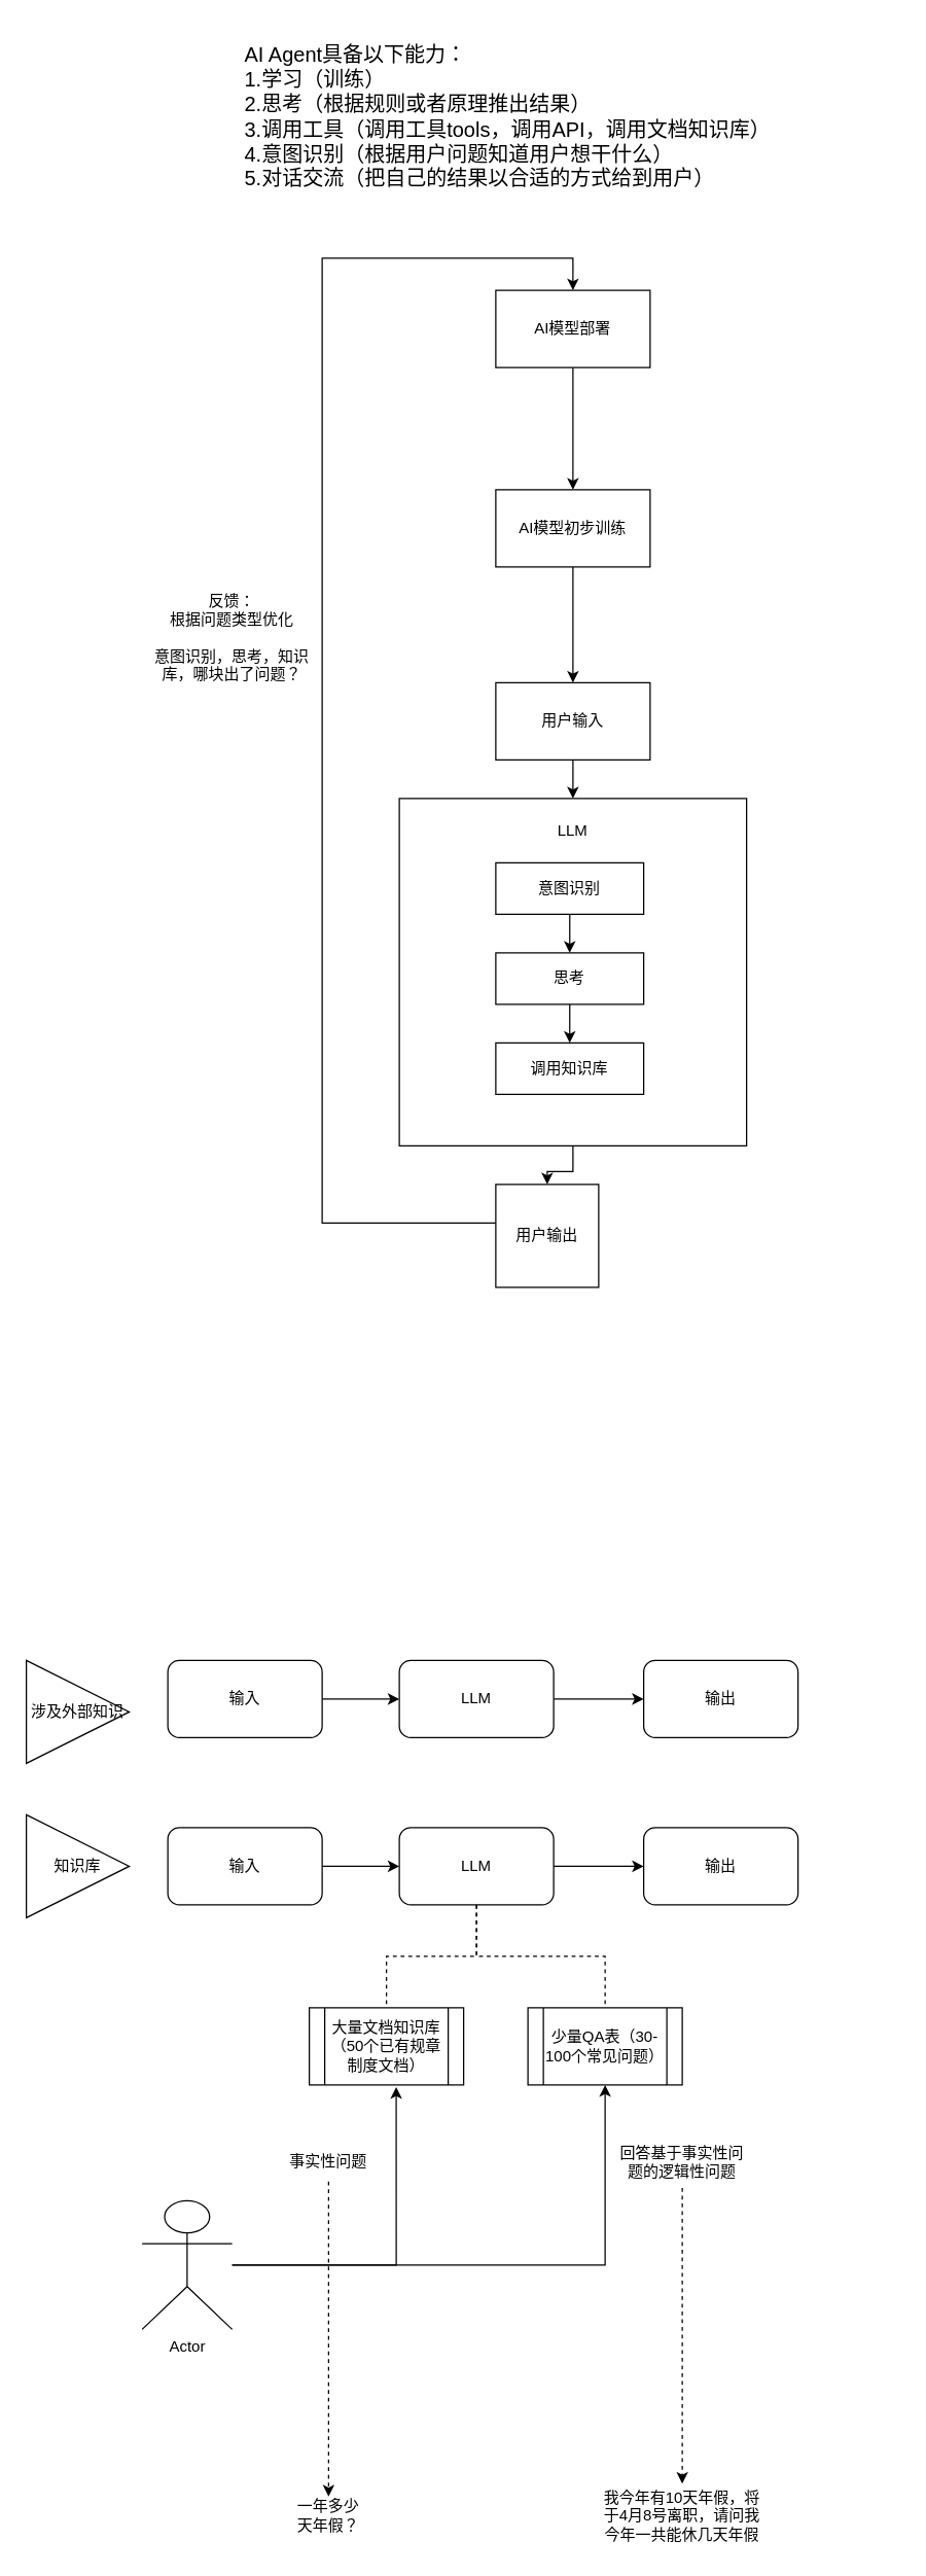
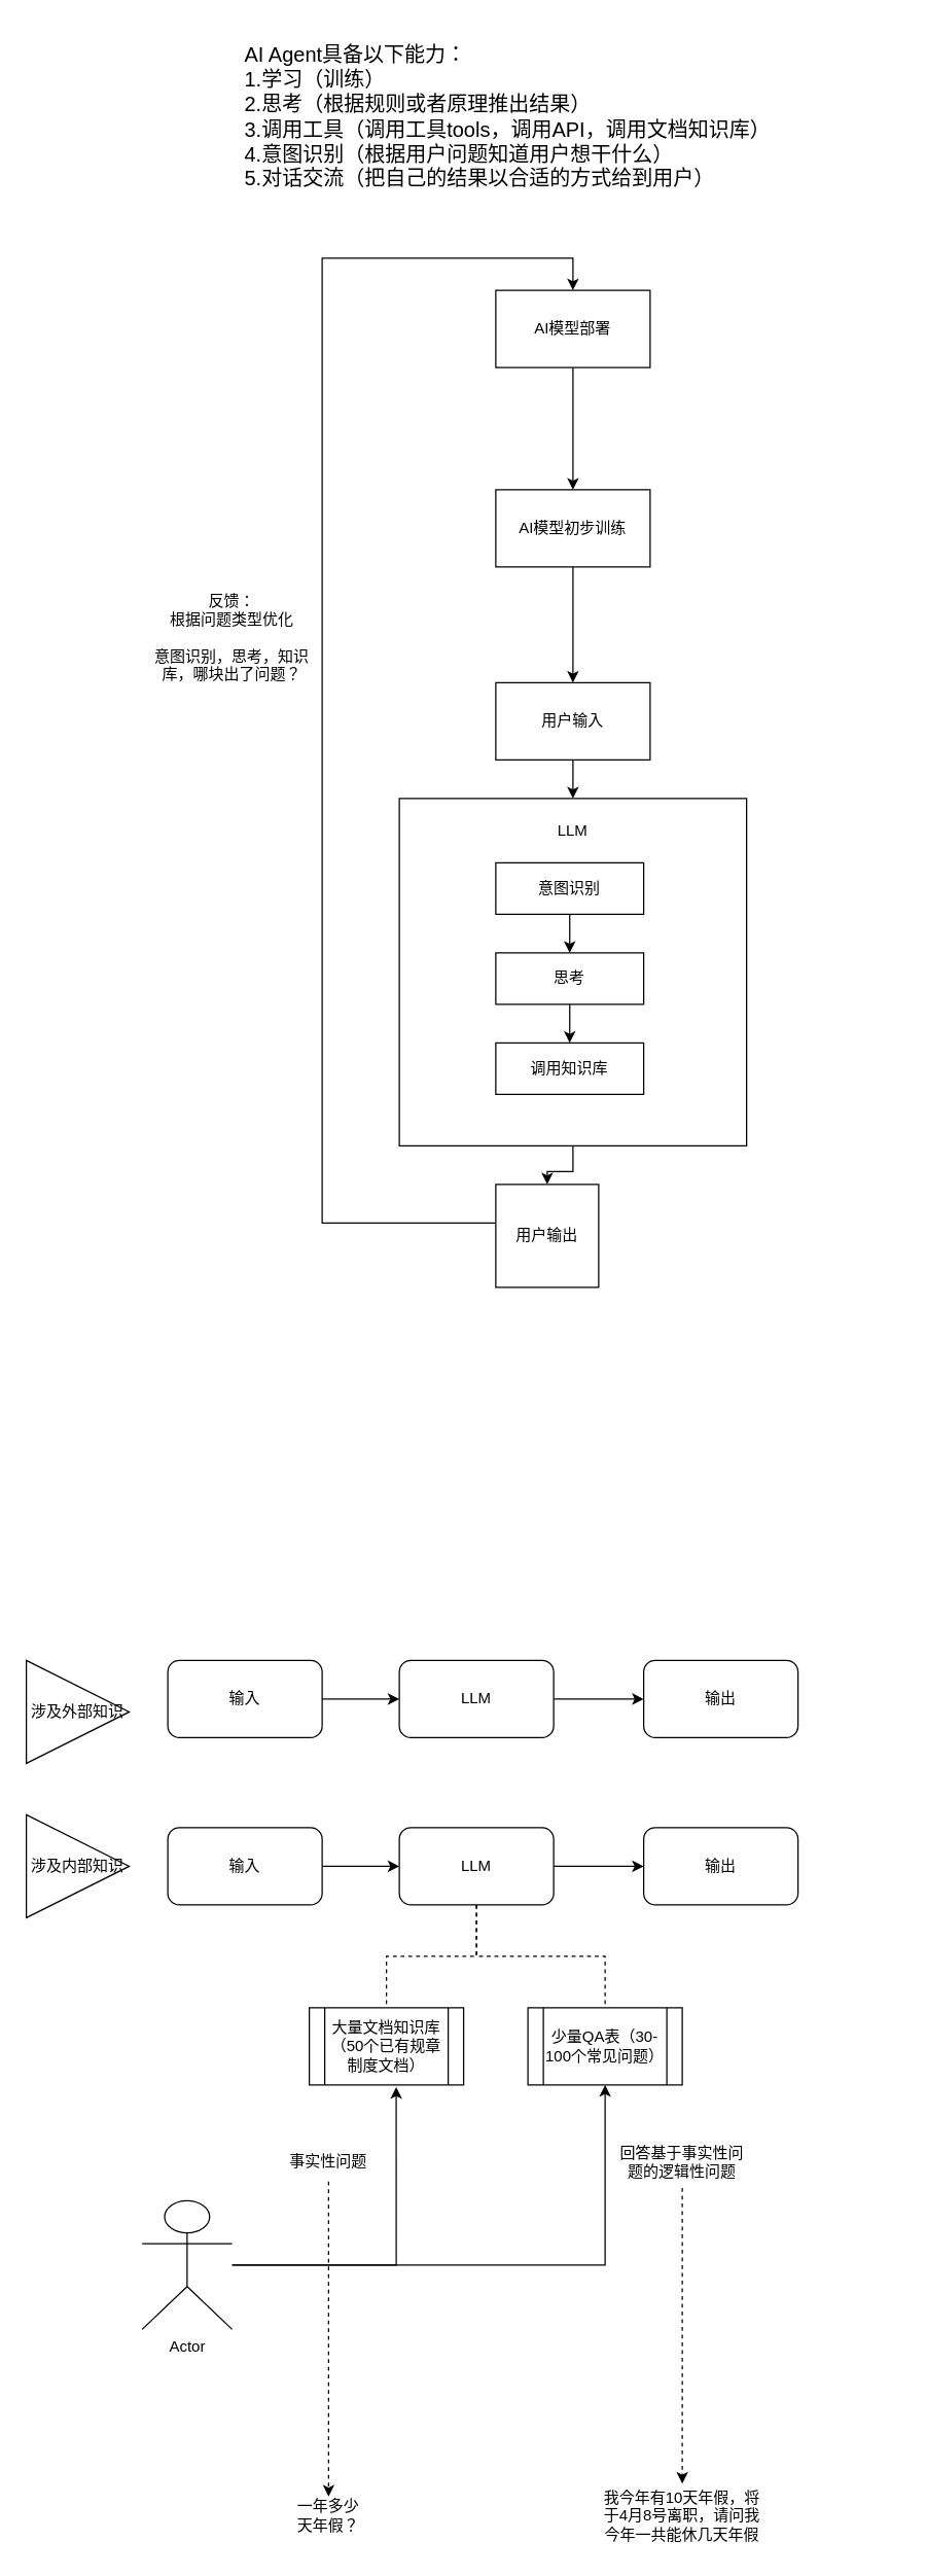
  <mxCell id="0" />
  <mxCell id="1" parent="0" />
  <mxCell id="2" style="edgeStyle=orthogonalEdgeStyle;rounded=0;orthogonalLoop=1;jettySize=auto;html=1;" edge="1" parent="1" source="3" target="41"><mxGeometry relative="1" as="geometry" /></mxCell>
  <mxCell id="3" value="" style="rounded=0;whiteSpace=wrap;html=1;" vertex="1" parent="1"><mxGeometry x="310" y="620" width="270" height="270" as="geometry" /></mxCell>
  <mxCell id="4" style="edgeStyle=orthogonalEdgeStyle;rounded=0;orthogonalLoop=1;jettySize=auto;html=1;entryX=0;entryY=0.5;entryDx=0;entryDy=0;" edge="1" parent="1" source="5" target="7"><mxGeometry relative="1" as="geometry" /></mxCell>
  <mxCell id="5" value="输入" style="rounded=1;whiteSpace=wrap;html=1;" vertex="1" parent="1"><mxGeometry x="130" y="1290" width="120" height="60" as="geometry" /></mxCell>
  <mxCell id="6" style="edgeStyle=orthogonalEdgeStyle;rounded=0;orthogonalLoop=1;jettySize=auto;html=1;" edge="1" parent="1" source="7" target="8"><mxGeometry relative="1" as="geometry" /></mxCell>
  <mxCell id="7" value="LLM" style="rounded=1;whiteSpace=wrap;html=1;" vertex="1" parent="1"><mxGeometry x="310" y="1290" width="120" height="60" as="geometry" /></mxCell>
  <mxCell id="8" value="输出" style="rounded=1;whiteSpace=wrap;html=1;" vertex="1" parent="1"><mxGeometry x="500" y="1290" width="120" height="60" as="geometry" /></mxCell>
  <mxCell id="9" style="edgeStyle=orthogonalEdgeStyle;rounded=0;orthogonalLoop=1;jettySize=auto;html=1;entryX=0;entryY=0.5;entryDx=0;entryDy=0;" edge="1" parent="1" source="10" target="14"><mxGeometry relative="1" as="geometry" /></mxCell>
  <mxCell id="10" value="输入" style="rounded=1;whiteSpace=wrap;html=1;" vertex="1" parent="1"><mxGeometry x="130" y="1420" width="120" height="60" as="geometry" /></mxCell>
  <mxCell id="11" style="edgeStyle=orthogonalEdgeStyle;rounded=0;orthogonalLoop=1;jettySize=auto;html=1;" edge="1" parent="1" source="14" target="15"><mxGeometry relative="1" as="geometry" /></mxCell>
  <mxCell id="12" style="edgeStyle=orthogonalEdgeStyle;rounded=0;orthogonalLoop=1;jettySize=auto;html=1;entryX=0.5;entryY=0;entryDx=0;entryDy=0;dashed=1;endArrow=none;startFill=0;" edge="1" parent="1" source="14" target="16"><mxGeometry relative="1" as="geometry" /></mxCell>
  <mxCell id="13" style="edgeStyle=orthogonalEdgeStyle;rounded=0;orthogonalLoop=1;jettySize=auto;html=1;dashed=1;endArrow=none;startFill=0;" edge="1" parent="1" source="14" target="17"><mxGeometry relative="1" as="geometry" /></mxCell>
  <mxCell id="14" value="LLM" style="rounded=1;whiteSpace=wrap;html=1;" vertex="1" parent="1"><mxGeometry x="310" y="1420" width="120" height="60" as="geometry" /></mxCell>
  <mxCell id="15" value="输出" style="rounded=1;whiteSpace=wrap;html=1;" vertex="1" parent="1"><mxGeometry x="500" y="1420" width="120" height="60" as="geometry" /></mxCell>
  <mxCell id="16" value="大量文档知识库（50个已有规章制度文档）" style="shape=process;whiteSpace=wrap;html=1;backgroundOutline=1;" vertex="1" parent="1"><mxGeometry x="240" y="1560" width="120" height="60" as="geometry" /></mxCell>
  <mxCell id="17" value="少量QA表（30-100个常见问题）" style="shape=process;whiteSpace=wrap;html=1;backgroundOutline=1;" vertex="1" parent="1"><mxGeometry x="410" y="1560" width="120" height="60" as="geometry" /></mxCell>
  <mxCell id="18" style="edgeStyle=orthogonalEdgeStyle;rounded=0;orthogonalLoop=1;jettySize=auto;html=1;entryX=0.5;entryY=1;entryDx=0;entryDy=0;" edge="1" parent="1" source="19" target="17"><mxGeometry relative="1" as="geometry" /></mxCell>
  <mxCell id="19" value="Actor" style="shape=umlActor;verticalLabelPosition=bottom;verticalAlign=top;html=1;outlineConnect=0;" vertex="1" parent="1"><mxGeometry x="110" y="1710" width="70" height="100" as="geometry" /></mxCell>
  <mxCell id="20" style="edgeStyle=orthogonalEdgeStyle;rounded=0;orthogonalLoop=1;jettySize=auto;html=1;entryX=0.563;entryY=1.027;entryDx=0;entryDy=0;entryPerimeter=0;" edge="1" parent="1" source="19" target="16"><mxGeometry relative="1" as="geometry" /></mxCell>
  <mxCell id="21" style="edgeStyle=orthogonalEdgeStyle;rounded=0;orthogonalLoop=1;jettySize=auto;html=1;dashed=1;" edge="1" parent="1" source="22" target="25"><mxGeometry relative="1" as="geometry" /></mxCell>
  <mxCell id="22" value="事实性问题" style="text;html=1;align=center;verticalAlign=middle;whiteSpace=wrap;rounded=0;" vertex="1" parent="1"><mxGeometry x="210" y="1665" width="90" height="30" as="geometry" /></mxCell>
  <mxCell id="23" style="edgeStyle=orthogonalEdgeStyle;rounded=0;orthogonalLoop=1;jettySize=auto;html=1;dashed=1;" edge="1" parent="1" source="24" target="26"><mxGeometry relative="1" as="geometry" /></mxCell>
  <mxCell id="24" value="回答基于事实性问题的逻辑性问题" style="text;html=1;align=center;verticalAlign=middle;whiteSpace=wrap;rounded=0;" vertex="1" parent="1"><mxGeometry x="480" y="1660" width="100" height="40" as="geometry" /></mxCell>
  <mxCell id="25" value="一年多少天年假？" style="text;html=1;align=center;verticalAlign=middle;whiteSpace=wrap;rounded=0;" vertex="1" parent="1"><mxGeometry x="225" y="1940" width="60" height="30" as="geometry" /></mxCell>
  <mxCell id="26" value="我今年有10天年假，将于4月8号离职，请问我今年一共能休几天年假" style="text;html=1;align=center;verticalAlign=middle;whiteSpace=wrap;rounded=0;" vertex="1" parent="1"><mxGeometry x="465" y="1930" width="130" height="50" as="geometry" /></mxCell>
  <mxCell id="27" value="涉及外部知识" style="triangle;whiteSpace=wrap;html=1;" vertex="1" parent="1"><mxGeometry y="1290" width="80" height="80" as="geometry" x="20" /></mxCell>
- <mxCell id="28" value="知识库" style="triangle;whiteSpace=wrap;html=1;" vertex="1" parent="1"><mxGeometry y="1410" width="80" height="80" as="geometry" x="20" /></mxCell>
+ <mxCell id="28" value="涉及内部知识" style="triangle;whiteSpace=wrap;html=1;" vertex="1" parent="1"><mxGeometry y="1410" width="80" height="80" as="geometry" x="20" /></mxCell>
  <mxCell id="29" value="&lt;font style=&quot;font-size: 16px;&quot;&gt;AI Agent具备以下能力：&lt;/font&gt;&lt;div&gt;&lt;font style=&quot;font-size: 16px;&quot;&gt;1.学习（训练）&amp;nbsp;&lt;/font&gt;&lt;/div&gt;&lt;div&gt;&lt;font style=&quot;font-size: 16px;&quot;&gt;2.思考（根据规则或者原理推出结果）&lt;/font&gt;&lt;/div&gt;&lt;div&gt;&lt;font style=&quot;font-size: 16px;&quot;&gt;3.调用工具（调用工具tools，调用API，调用文档知识库）&lt;/font&gt;&lt;/div&gt;&lt;div&gt;&lt;font style=&quot;font-size: 16px;&quot;&gt;4.意图识别（根据用户问题知道用户想干什么）&lt;/font&gt;&lt;/div&gt;&lt;div&gt;&lt;font style=&quot;font-size: 16px;&quot;&gt;5.对话交流（把自己的结果以合适的方式给到用户）&lt;/font&gt;&lt;/div&gt;" style="text;html=1;align=left;verticalAlign=middle;whiteSpace=wrap;rounded=0;" vertex="1" parent="1"><mxGeometry x="187.5" y="20" width="510" height="140" as="geometry" /></mxCell>
  <mxCell id="30" style="edgeStyle=orthogonalEdgeStyle;rounded=0;orthogonalLoop=1;jettySize=auto;html=1;entryX=0.5;entryY=0;entryDx=0;entryDy=0;" edge="1" parent="1" source="31" target="33"><mxGeometry relative="1" as="geometry" /></mxCell>
  <mxCell id="31" value="AI模型初步训练" style="rounded=0;whiteSpace=wrap;html=1;" vertex="1" parent="1"><mxGeometry x="385" y="380" width="120" height="60" as="geometry" /></mxCell>
  <mxCell id="32" style="edgeStyle=orthogonalEdgeStyle;rounded=0;orthogonalLoop=1;jettySize=auto;html=1;entryX=0.5;entryY=0;entryDx=0;entryDy=0;" edge="1" parent="1" source="33" target="3"><mxGeometry relative="1" as="geometry" /></mxCell>
  <mxCell id="33" value="用户输入" style="rounded=0;whiteSpace=wrap;html=1;" vertex="1" parent="1"><mxGeometry x="385" y="530" width="120" height="60" as="geometry" /></mxCell>
  <mxCell id="34" style="edgeStyle=orthogonalEdgeStyle;rounded=0;orthogonalLoop=1;jettySize=auto;html=1;" edge="1" parent="1" source="35" target="38"><mxGeometry relative="1" as="geometry" /></mxCell>
  <mxCell id="35" value="意图识别" style="rounded=0;whiteSpace=wrap;html=1;" vertex="1" parent="1"><mxGeometry x="385" y="670" width="115" height="40" as="geometry" /></mxCell>
  <mxCell id="36" value="LLM" style="text;html=1;align=center;verticalAlign=middle;whiteSpace=wrap;rounded=0;" vertex="1" parent="1"><mxGeometry x="415" y="630" width="60" height="30" as="geometry" /></mxCell>
  <mxCell id="37" style="edgeStyle=orthogonalEdgeStyle;rounded=0;orthogonalLoop=1;jettySize=auto;html=1;entryX=0.5;entryY=0;entryDx=0;entryDy=0;" edge="1" parent="1" source="38" target="39"><mxGeometry relative="1" as="geometry" /></mxCell>
  <mxCell id="38" value="思考" style="rounded=0;whiteSpace=wrap;html=1;" vertex="1" parent="1"><mxGeometry x="385" y="740" width="115" height="40" as="geometry" /></mxCell>
  <mxCell id="39" value="调用知识库" style="rounded=0;whiteSpace=wrap;html=1;" vertex="1" parent="1"><mxGeometry x="385" y="810" width="115" height="40" as="geometry" /></mxCell>
  <mxCell id="40" style="edgeStyle=orthogonalEdgeStyle;rounded=0;orthogonalLoop=1;jettySize=auto;html=1;entryX=0.5;entryY=0;entryDx=0;entryDy=0;" edge="1" parent="1" source="41" target="43"><mxGeometry relative="1" as="geometry"><Array as="points"><mxPoint x="250" y="950" /><mxPoint x="250" y="200" /><mxPoint x="445" y="200" /></Array></mxGeometry></mxCell>
  <mxCell id="41" value="用户输出" style="rounded=0;whiteSpace=wrap;html=1;" vertex="1" parent="1"><mxGeometry x="385" y="920" width="80" height="80" as="geometry" /></mxCell>
  <mxCell id="42" style="edgeStyle=orthogonalEdgeStyle;rounded=0;orthogonalLoop=1;jettySize=auto;html=1;" edge="1" parent="1" source="43" target="31"><mxGeometry relative="1" as="geometry" /></mxCell>
  <mxCell id="43" value="AI模型部署" style="rounded=0;whiteSpace=wrap;html=1;" vertex="1" parent="1"><mxGeometry x="385" y="225" width="120" height="60" as="geometry" /></mxCell>
  <mxCell id="44" value="反馈：&lt;br&gt;根据问题类型优化&lt;div&gt;&lt;br&gt;意图识别，思考，知识库，哪块出了问题？&lt;/div&gt;" style="text;html=1;align=center;verticalAlign=middle;whiteSpace=wrap;rounded=0;" vertex="1" parent="1"><mxGeometry x="110" y="410" width="140" height="170" as="geometry" /></mxCell>
